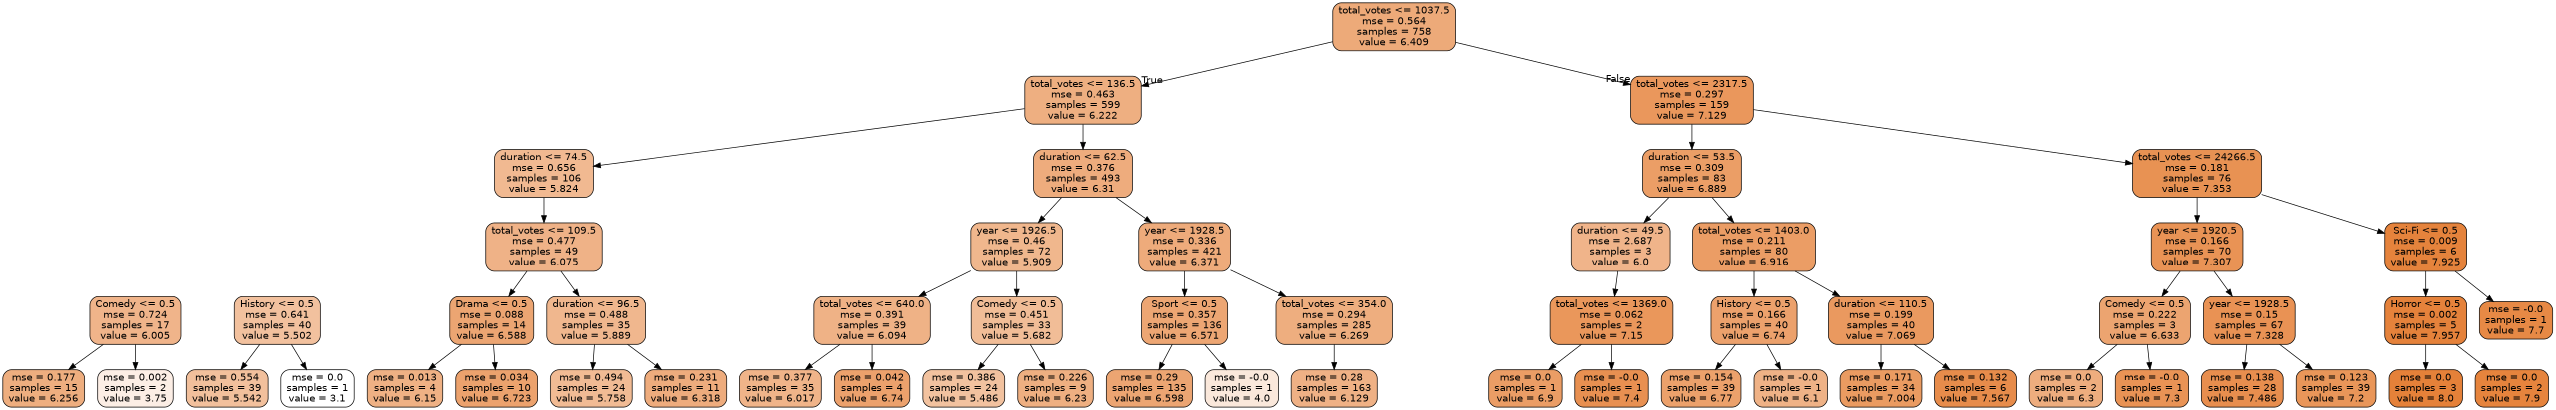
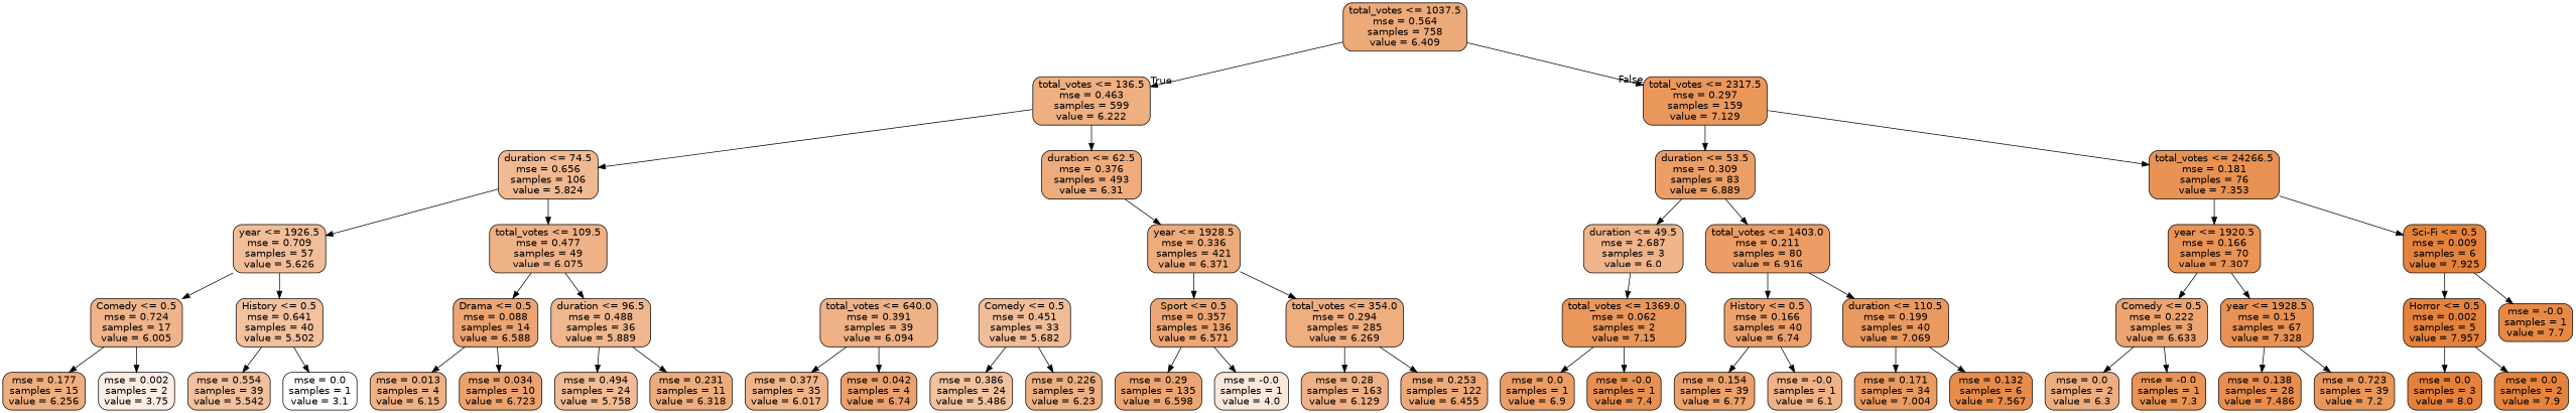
  digraph {
    node [color=black fillcolor="#eeaf81" fontname=helvetica shape=box style="filled, rounded"]
    edge [fontname=helvetica]
    n1 [fillcolor="#edaa79" label="total_votes <= 1037.5\nmse = 0.564\nsamples = 758\nvalue = 6.409"]
    n2 [label="total_votes <= 136.5\nmse = 0.463\nsamples = 599\nvalue = 6.222"]
    n3 [fillcolor="#ea975c" label="total_votes <= 2317.5\nmse = 0.297\nsamples = 159\nvalue = 7.129"]
    n4 [fillcolor="#f1b991" label="duration <= 74.5\nmse = 0.656\nsamples = 106\nvalue = 5.824"]
    n5 [fillcolor="#eeac7d" label="duration <= 62.5\nmse = 0.376\nsamples = 493\nvalue = 6.31"]
    n6 [fillcolor="#eb9e66" label="duration <= 53.5\nmse = 0.309\nsamples = 83\nvalue = 6.889"]
    n7 [fillcolor="#e89253" label="total_votes <= 24266.5\nmse = 0.181\nsamples = 76\nvalue = 7.353"]
+   n8 [fillcolor="#f2be99" label="year <= 1926.5\nmse = 0.709\nsamples = 57\nvalue = 5.626"]
    n9 [fillcolor="#efb287" label="total_votes <= 109.5\nmse = 0.477\nsamples = 49\nvalue = 6.075"]
-   n10 [fillcolor="#f0b78d" label="year <= 1926.5\nmse = 0.46\nsamples = 72\nvalue = 5.909"]
    n11 [fillcolor="#eeab7b" label="year <= 1928.5\nmse = 0.336\nsamples = 421\nvalue = 6.371"]
    n12 [fillcolor="#f0b48a" label="Comedy <= 0.5\nmse = 0.724\nsamples = 17\nvalue = 6.005"]
    n13 [fillcolor="#f2c19e" label="History <= 0.5\nmse = 0.641\nsamples = 40\nvalue = 5.502"]
    n14 [fillcolor="#eca572" label="Drama <= 0.5\nmse = 0.088\nsamples = 14\nvalue = 6.588"]
-   n15 [fillcolor="#f0b78e" label="duration <= 96.5\nmse = 0.488\nsamples = 35\nvalue = 5.889"]
+   n15 [fillcolor="#f0b78e" label="duration <= 96.5\nmse = 0.488\nsamples = 36\nvalue = 5.889"]
    n16 [fillcolor="#eeae7f" label="mse = 0.177\nsamples = 15\nvalue = 6.256"]
    n17 [fillcolor="#fceee5" label="mse = 0.002\nsamples = 2\nvalue = 3.75"]
    n18 [fillcolor="#f2c09c" label="mse = 0.554\nsamples = 39\nvalue = 5.542"]
    n19 [fillcolor="#ffffff" label="mse = 0.0\nsamples = 1\nvalue = 3.1"]
    n20 [fillcolor="#efb184" label="mse = 0.013\nsamples = 4\nvalue = 6.15"]
    n21 [fillcolor="#eca26d" label="mse = 0.034\nsamples = 10\nvalue = 6.723"]
    n22 [fillcolor="#f1bb94" label="mse = 0.494\nsamples = 24\nvalue = 5.758"]
    n23 [fillcolor="#eeac7d" label="mse = 0.231\nsamples = 11\nvalue = 6.318"]
    n24 [fillcolor="#efb286" label="total_votes <= 640.0\nmse = 0.391\nsamples = 39\nvalue = 6.094"]
    n25 [fillcolor="#f1bd97" label="Comedy <= 0.5\nmse = 0.451\nsamples = 33\nvalue = 5.682"]
    n26 [fillcolor="#eda673" label="Sport <= 0.5\nmse = 0.357\nsamples = 136\nvalue = 6.571"]
    n27 [fillcolor="#eeae7f" label="total_votes <= 354.0\nmse = 0.294\nsamples = 285\nvalue = 6.269"]
    n28 [fillcolor="#f0b489" label="mse = 0.377\nsamples = 35\nvalue = 6.017"]
    n29 [fillcolor="#eca16c" label="mse = 0.042\nsamples = 4\nvalue = 6.74"]
    n30 [fillcolor="#f2c29f" label="mse = 0.386\nsamples = 24\nvalue = 5.486"]
    n31 [label="mse = 0.226\nsamples = 9\nvalue = 6.23"]
    n32 [fillcolor="#eca572" label="mse = 0.29\nsamples = 135\nvalue = 6.598"]
    n33 [fillcolor="#fae8db" label="mse = -0.0\nsamples = 1\nvalue = 4.0"]
    n34 [fillcolor="#efb185" label="mse = 0.28\nsamples = 163\nvalue = 6.129"]
+   n35 [fillcolor="#eda977" label="mse = 0.253\nsamples = 122\nvalue = 6.455"]
    n36 [fillcolor="#f0b48a" label="duration <= 49.5\nmse = 2.687\nsamples = 3\nvalue = 6.0"]
    n37 [fillcolor="#eb9d65" label="total_votes <= 1403.0\nmse = 0.211\nsamples = 80\nvalue = 6.916"]
    n38 [fillcolor="#e99355" label="year <= 1920.5\nmse = 0.166\nsamples = 70\nvalue = 7.307"]
    n39 [fillcolor="#e5833c" label="Sci-Fi <= 0.5\nmse = 0.009\nsamples = 6\nvalue = 7.925"]
    n40 [fillcolor="#ea975b" label="total_votes <= 1369.0\nmse = 0.062\nsamples = 2\nvalue = 7.15"]
    n41 [fillcolor="#eca16c" label="History <= 0.5\nmse = 0.166\nsamples = 40\nvalue = 6.74"]
    n42 [fillcolor="#ea995f" label="duration <= 110.5\nmse = 0.199\nsamples = 40\nvalue = 7.069"]
    n43 [fillcolor="#eb9d65" label="mse = 0.0\nsamples = 1\nvalue = 6.9"]
    n44 [fillcolor="#e89051" label="mse = -0.0\nsamples = 1\nvalue = 7.4"]
    n45 [fillcolor="#eca16b" label="mse = 0.154\nsamples = 39\nvalue = 6.77"]
    n46 [fillcolor="#efb286" label="mse = -0.0\nsamples = 1\nvalue = 6.1"]
    n47 [fillcolor="#ea9b61" label="mse = 0.171\nsamples = 34\nvalue = 7.004"]
    n48 [fillcolor="#e78c4b" label="mse = 0.132\nsamples = 6\nvalue = 7.567"]
    n49 [fillcolor="#eca470" label="Comedy <= 0.5\nmse = 0.222\nsamples = 3\nvalue = 6.633"]
    n50 [fillcolor="#e99254" label="year <= 1928.5\nmse = 0.15\nsamples = 67\nvalue = 7.328"]
    n51 [fillcolor="#e5823b" label="Horror <= 0.5\nmse = 0.002\nsamples = 5\nvalue = 7.957"]
    n52 [fillcolor="#e78945" label="mse = -0.0\nsamples = 1\nvalue = 7.7"]
    n53 [fillcolor="#eead7e" label="mse = 0.0\nsamples = 2\nvalue = 6.3"]
    n54 [fillcolor="#e99355" label="mse = -0.0\nsamples = 1\nvalue = 7.3"]
    n55 [fillcolor="#e88e4e" label="mse = 0.138\nsamples = 28\nvalue = 7.486"]
-   n56 [fillcolor="#e99659" label="mse = 0.123\nsamples = 39\nvalue = 7.2"]
+   n56 [fillcolor="#e99659" label="mse = 0.723\nsamples = 39\nvalue = 7.2"]
    n57 [fillcolor="#e58139" label="mse = 0.0\nsamples = 3\nvalue = 8.0"]
    n58 [fillcolor="#e6843d" label="mse = 0.0\nsamples = 2\nvalue = 7.9"]
    n1 -> n2 [headlabel=True labelangle=45 labeldistance=2.5]
    n1 -> n3 [headlabel=False labelangle=-45 labeldistance=2.5]
    n2 -> n4
    n2 -> n5
    n3 -> n6
    n3 -> n7
+   n4 -> n8
    n4 -> n9
-   n5 -> n10
    n5 -> n11
    n6 -> n36
    n6 -> n37
    n7 -> n38
    n7 -> n39
+   n8 -> n12
+   n8 -> n13
    n9 -> n14
    n9 -> n15
-   n10 -> n24
-   n10 -> n25
    n11 -> n26
    n11 -> n27
    n12 -> n16
    n12 -> n17
    n13 -> n18
    n13 -> n19
    n14 -> n20
    n14 -> n21
    n15 -> n22
    n15 -> n23
    n24 -> n28
    n24 -> n29
    n25 -> n30
    n25 -> n31
    n26 -> n32
    n26 -> n33
    n27 -> n34
+   n27 -> n35
    n36 -> n40
    n37 -> n41
    n37 -> n42
    n38 -> n49
    n38 -> n50
    n39 -> n51
    n39 -> n52
    n40 -> n43
    n40 -> n44
    n41 -> n45
    n41 -> n46
    n42 -> n47
    n42 -> n48
    n49 -> n53
    n49 -> n54
    n50 -> n55
    n50 -> n56
    n51 -> n57
    n51 -> n58
  }
